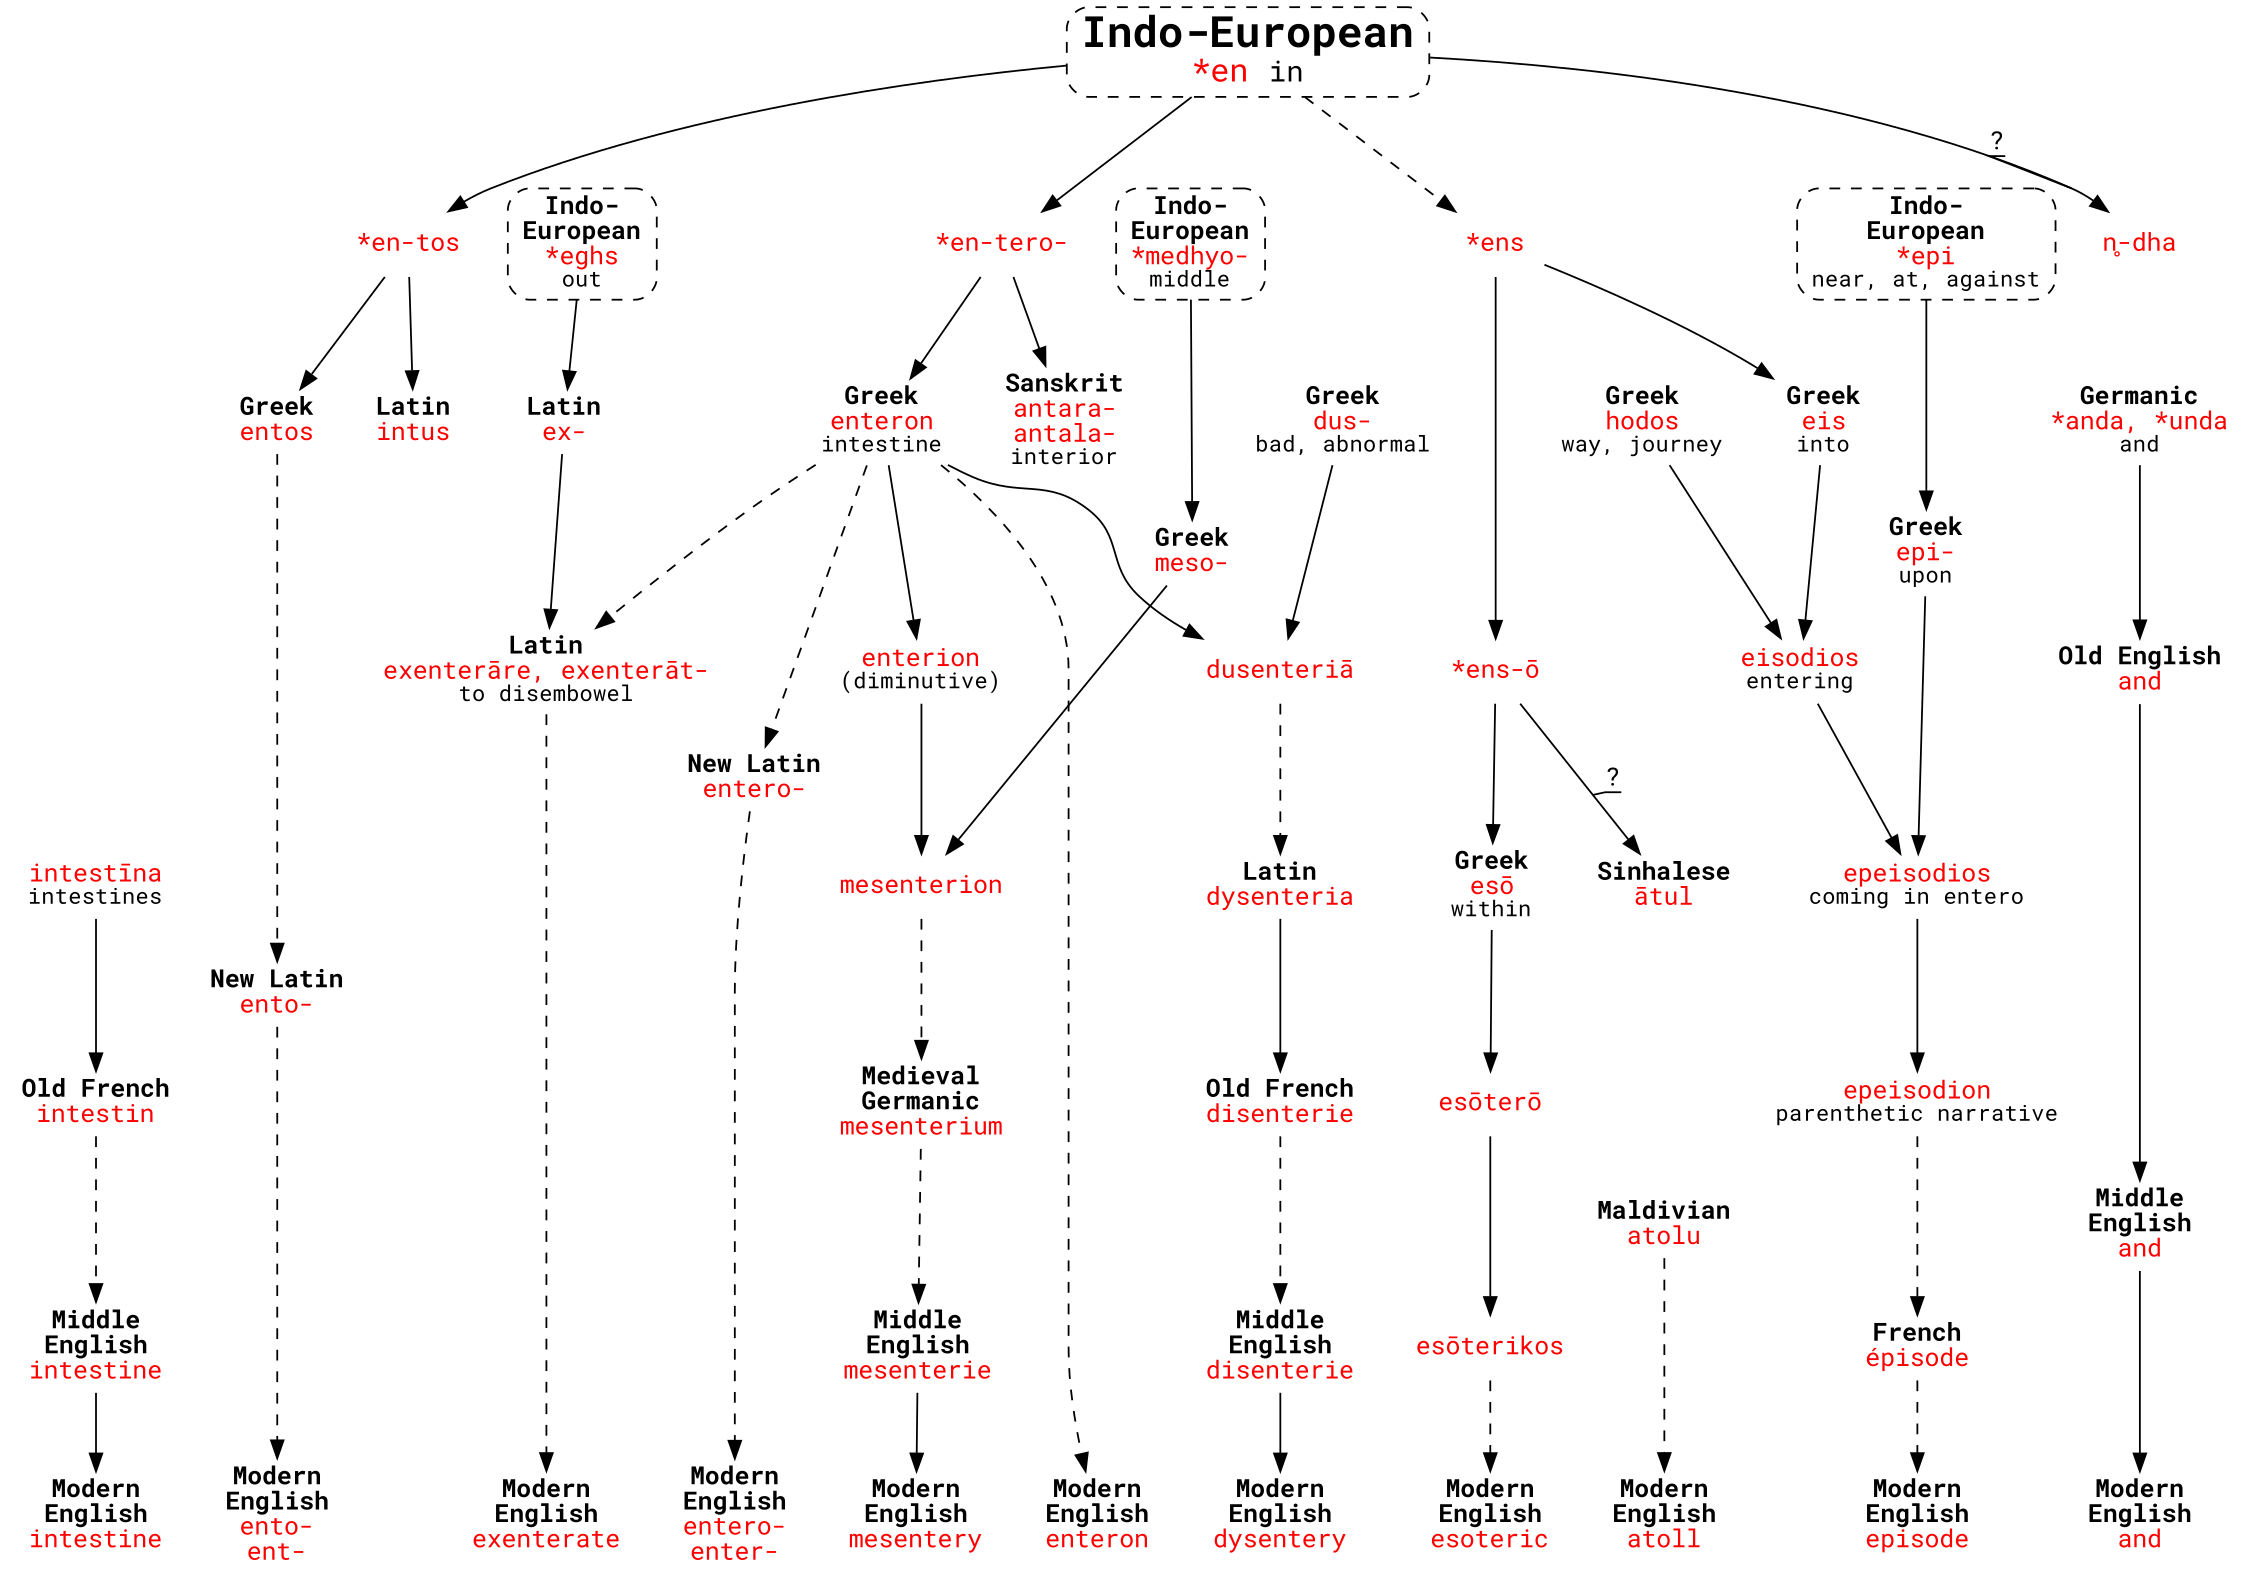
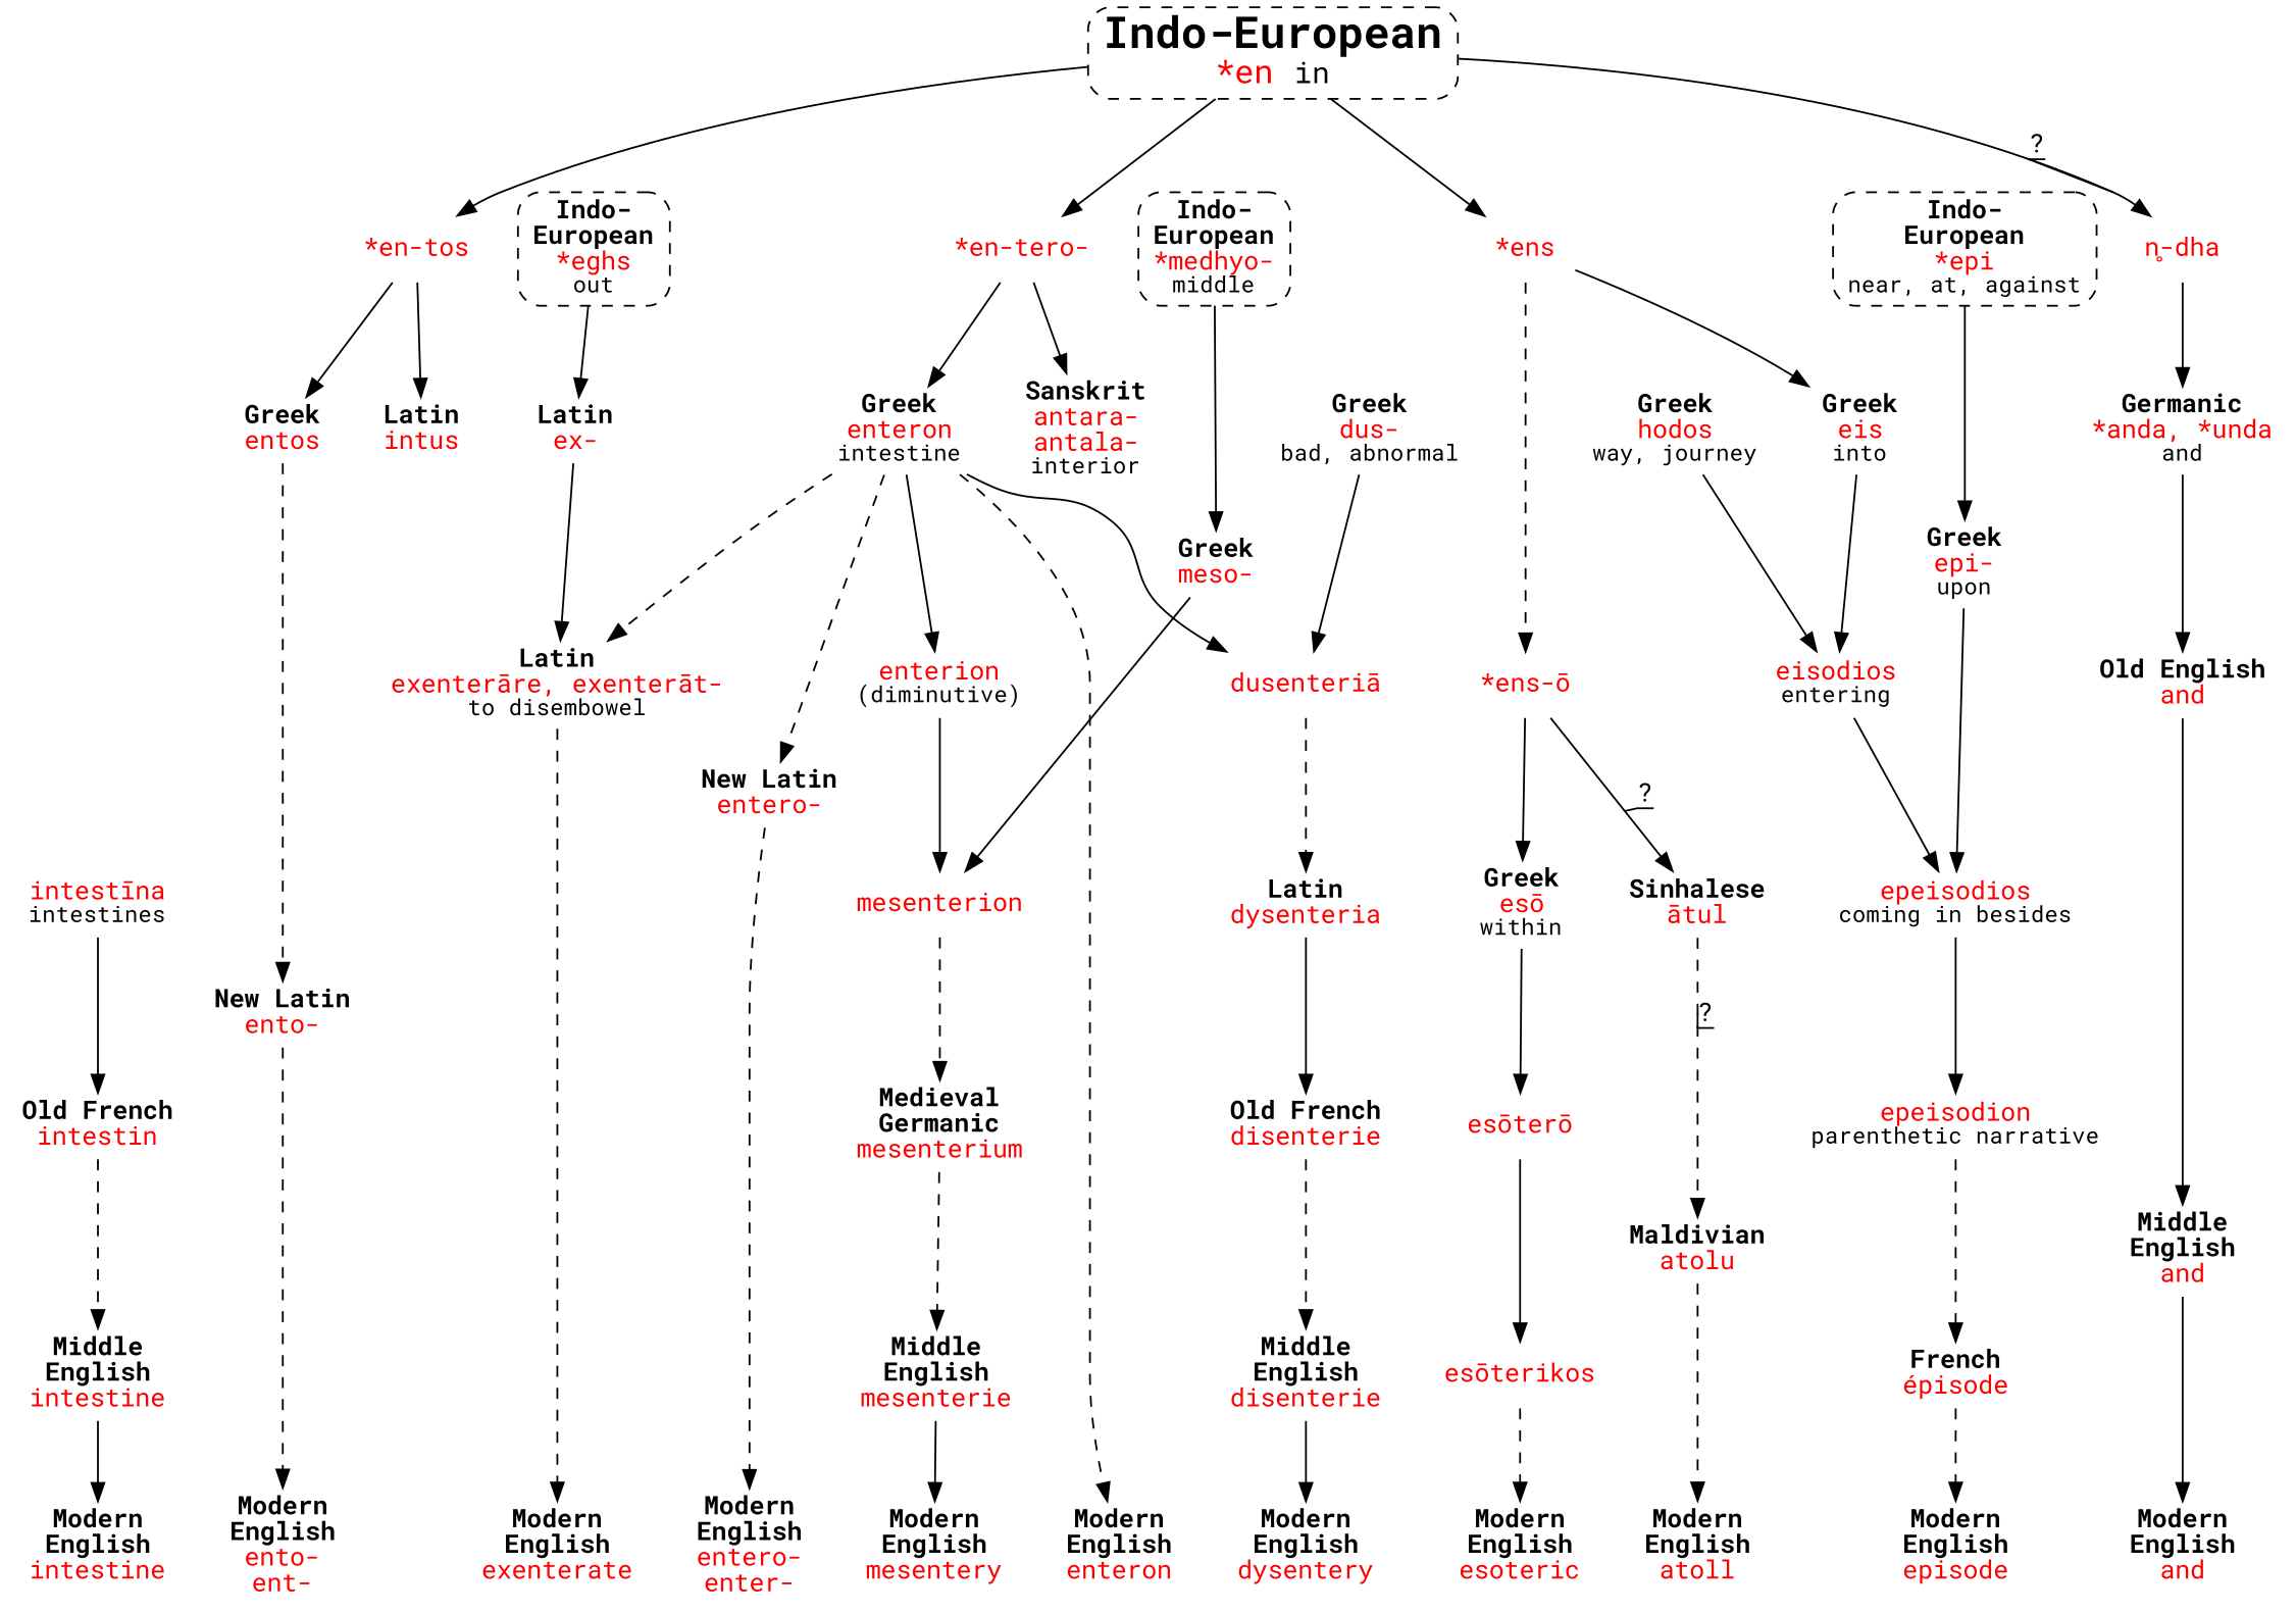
  strict digraph {
    fontname="Roboto Mono"
    node [fontname="Roboto Mono" shape=none]
    edge [fontname="Roboto Mono"]
    n1 [label=<<b>Modern<br/>English</b><br/><font color="red">intestine</font>>]
    n2 [label=<<b>Modern<br/>English</b><br/><font color="red">ento-<br/>ent-</font>>]
    n3 [label=<<b>Modern<br/>English</b><br/><font color="red">entero-<br/>enter-</font>>]
    n4 [label=<<b>Modern<br/>English</b><br/><font color="red">enteron</font>>]
    n5 [label=<<b>Modern<br/>English</b><br/><font color="red">dysentery</font>>]
    n6 [label=<<b>Modern<br/>English</b><br/><font color="red">exenterate</font>>]
    n7 [label=<<b>Modern<br/>English</b><br/><font color="red">mesentery</font>>]
    n8 [label=<<b>Modern<br/>English</b><br/><font color="red">atoll</font>>]
    n9 [label=<<b>Modern<br/>English</b><br/><font color="red">episode</font>>]
    n10 [label=<<b>Modern<br/>English</b><br/><font color="red">esoteric</font>>]
    n11 [label=<<b>Modern<br/>English</b><br/><font color="red">and</font>>]
    n12 [label=<<font color="red">*en-tos</font>>]
    n13 [label=<<font color="red">*en-tero-</font>>]
    n14 [label=<<font color="red">*ens</font>>]
    n15 [label=<<b>Indo-<br/>European</b><br/><font color="red">*eghs</font><br/><font point-size="12">out</font>> shape=box style="dashed,rounded"]
    n16 [label=<<b>Indo-<br/>European</b><br/><font color="red">*medhyo-</font><br/><font point-size="12">middle</font>> shape=box style="dashed,rounded"]
    n17 [label=<<b>Indo-<br/>European</b><br/><font color="red">*epi</font><br/><font point-size="12">near, at, against</font>> shape=box style="dashed,rounded"]
    n18 [label=<<font color="red">n̥-dha</font>>]
    n19 [label=<<b>Latin</b><br/><font color="red">intus</font>>]
    n20 [label=<<b>Greek</b><br/><font color="red">entos</font>>]
    n21 [label=<<b>Greek</b><br/><font color="red">enteron</font><br/><font point-size="12">intestine</font>>]
    n22 [label=<<b>Sanskrit</b><br/><font color="red">antara-<br/>antala-</font><br/><font point-size="12">interior</font>>]
    n23 [label=<<font color="red">*ens-ō</font>>]
    n24 [label=<<b>Greek</b><br/><font color="red">eis</font><br/><font point-size="12">into</font>>]
    n25 [label=<<b>Latin</b><br/><font color="red">ex-</font>>]
    n26 [label=<<b>Greek</b><br/><font color="red">meso-</font>>]
    n27 [label=<<b>Greek</b><br/><font color="red">epi-</font><br/><font point-size="12">upon</font>>]
    n28 [label=<<b>Germanic</b><br/><font color="red">*anda, *unda</font><br/><font point-size="12">and</font>>]
    n29 [label=<<font point-size="24"><b>Indo-European</b></font><br/><font point-size="18" color="red">*en </font><font point-size="16">in</font>> shape=box style="dashed,rounded"]
    n30 [label=<<b>New Latin</b><br/><font color="red">ento-</font>>]
    n31 [label=<<b>New Latin</b><br/><font color="red">entero-</font>>]
    n32 [label=<<font color="red">dusenteriā</font>>]
    n33 [label=<<b>Latin</b><br/><font color="red">exenterāre, exenterāt-</font><br/><font point-size="12">to disembowel</font>>]
    n34 [label=<<font color="red">enterion</font><br/><font point-size="12">(diminutive)</font>>]
    n35 [label=<<b>Greek</b><br/><font color="red">esō</font><br/><font point-size="12">within</font>>]
    n36 [label=<<b>Sinhalese</b><br/><font color="red">ātul</font>>]
    n37 [label=<<font color="red">eisodios</font><br/><font point-size="12">entering</font>>]
    n38 [label=<<font color="red">esōterō</font>>]
    n39 [label=<<font color="red">intestīna</font><br/><font point-size="12">intestines</font>>]
    n40 [label=<<b>Old French</b><br/><font color="red">intestin</font>>]
    n41 [label=<<b>Middle<br/>English</b><br/><font color="red">intestine</font>>]
    n42 [label=<<b>Latin</b><br/><font color="red">dysenteria</font>>]
    n43 [label=<<font color="red">mesenterion</font>>]
    n44 [label=<<b>Greek</b><br/><font color="red">dus-</font><br/><font point-size="12">bad, abnormal</font>>]
    n45 [label=<<b>Old French</b><br/><font color="red">disenterie</font>>]
    n46 [label=<<b>Middle<br/>English</b><br/><font color="red">disenterie</font>>]
    n47 [label=<<b>Medieval<br/>Germanic</b><br/><font color="red">mesenterium</font>>]
    n48 [label=<<b>Middle<br/>English</b><br/><font color="red">mesenterie</font>>]
    n49 [label=<<b>Maldivian</b><br/><font color="red">atolu</font>>]
-   n50 [label=<<font color="red">epeisodios</font><br/><font point-size="12">coming in entero</font>>]
+   n50 [label=<<font color="red">epeisodios</font><br/><font point-size="12">coming in besides</font>>]
    n51 [label=<<b>Greek</b><br/><font color="red">hodos</font><br/><font point-size="12">way, journey</font>>]
    n52 [label=<<font color="red">epeisodion</font><br/><font point-size="12">parenthetic narrative</font>>]
    n53 [label=<<b>French</b><br/><font color="red">épisode</font>>]
    n54 [label=<<font color="red">esōterikos</font>>]
    n55 [label=<<b>Old English</b><br/><font color="red">and</font>>]
    n56 [label=<<b>Middle<br/>English</b><br/><font color="red">and</font>>]
    subgraph sub_1 {
      rank=sink
      n1
      n2
      n3
      n4
      n5
      n6
      n7
      n8
      n9
      n10
      n11
    }
    subgraph sub_2 {
      rank=same
      n12
      n13
      n14
      n15
      n16
      n17
      n18
    }
    n12 -> n19
    n12 -> n20
    n13 -> n21
    n13 -> n22
-   n14 -> n23
+   n14 -> n23 [style=dashed]
    n14 -> n24
    n15 -> n25
    n16 -> n26
    n17 -> n27
+   n18 -> n28
    n20 -> n30 [style=dashed]
    n21 -> n4 [style=dashed]
    n21 -> n31 [style=dashed]
    n21 -> n32
    n21 -> n33 [style=dashed]
    n21 -> n34
    n23 -> n35
    n23 -> n36 [decorate=true label="?"]
    n24 -> n37
    n25 -> n33
    n26 -> n43
    n27 -> n50
    n28 -> n55
    n29 -> n12
    n29 -> n13
-   n29 -> n14 [style=dashed]
+   n29 -> n14
    n29 -> n18 [decorate=true label="?"]
    n30 -> n2 [style=dashed]
    n31 -> n3 [style=dashed]
    n32 -> n42 [style=dashed]
    n33 -> n6 [style=dashed]
    n34 -> n43
    n35 -> n38
+   n36 -> n49 [decorate=true label="?" style=dashed]
    n37 -> n50
    n38 -> n54
    n39 -> n40
    n40 -> n41 [style=dashed]
    n41 -> n1
    n42 -> n45
    n43 -> n47 [style=dashed]
    n44 -> n32
    n45 -> n46 [style=dashed]
    n46 -> n5
    n47 -> n48 [style=dashed]
    n48 -> n7
    n49 -> n8 [style=dashed]
    n50 -> n52
    n51 -> n37
    n52 -> n53 [style=dashed]
    n53 -> n9 [style=dashed]
    n54 -> n10 [style=dashed]
    n55 -> n56
    n56 -> n11
  }
